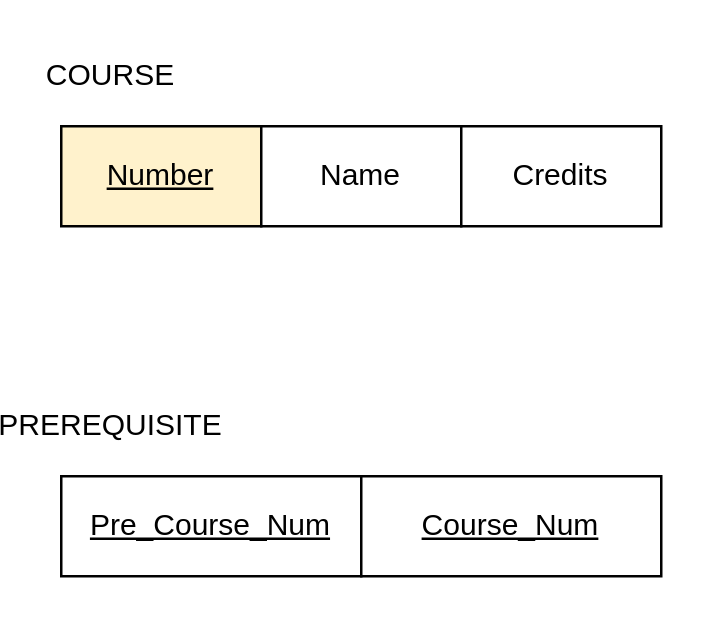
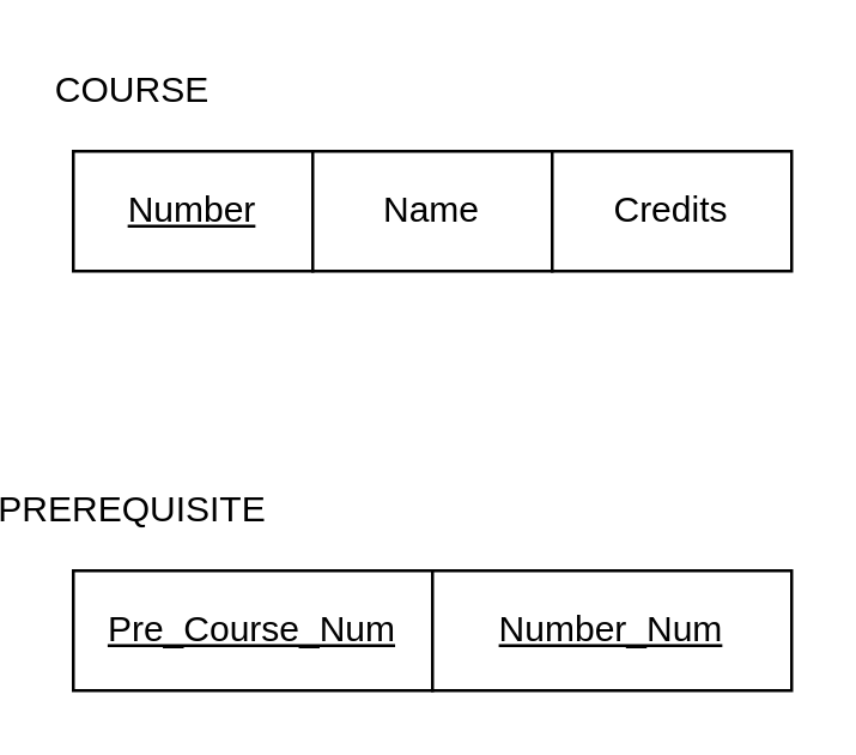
  <mxCell id="0" />
  <mxCell id="1" parent="0" />
- <mxCell id="2" value="Number" style="rounded=0;whiteSpace=wrap;html=1;fontStyle=4;fillColor=#fff2cc;" vertex="1" parent="1"><mxGeometry x="20" y="50" width="80" height="40" as="geometry" /></mxCell>
+ <mxCell id="2" value="Number" style="rounded=0;whiteSpace=wrap;html=1;fontStyle=4" vertex="1" parent="1"><mxGeometry x="20" y="50" width="80" height="40" as="geometry" /></mxCell>
  <mxCell id="3" value="Name" style="rounded=0;whiteSpace=wrap;html=1;" vertex="1" parent="1"><mxGeometry x="100" y="50" width="80" height="40" as="geometry" /></mxCell>
  <mxCell id="4" value="Credits" style="rounded=0;whiteSpace=wrap;html=1;" vertex="1" parent="1"><mxGeometry x="180" y="50" width="80" height="40" as="geometry" /></mxCell>
  <mxCell id="5" value="&lt;u&gt;Pre_Course_Num&lt;/u&gt;" style="rounded=0;whiteSpace=wrap;html=1;" vertex="1" parent="1"><mxGeometry x="20" y="190" width="120" height="40" as="geometry" /></mxCell>
  <mxCell id="6" value="COURSE" style="text;html=1;strokeColor=none;fillColor=none;align=center;verticalAlign=middle;whiteSpace=wrap;rounded=0;" vertex="1" parent="1"><mxGeometry x="20" y="20" width="40" height="20" as="geometry" /></mxCell>
  <mxCell id="7" value="PREREQUISITE" style="text;html=1;strokeColor=none;fillColor=none;align=center;verticalAlign=middle;whiteSpace=wrap;rounded=0;" vertex="1" parent="1"><mxGeometry x="20" y="160" width="40" height="20" as="geometry" /></mxCell>
- <mxCell id="8" value="Course_Num" style="rounded=0;whiteSpace=wrap;html=1;fontStyle=4" vertex="1" parent="1"><mxGeometry x="140" y="190" width="120" height="40" as="geometry" /></mxCell>
+ <mxCell id="8" value="Number_Num" style="rounded=0;whiteSpace=wrap;html=1;fontStyle=4" vertex="1" parent="1"><mxGeometry x="140" y="190" width="120" height="40" as="geometry" /></mxCell>
